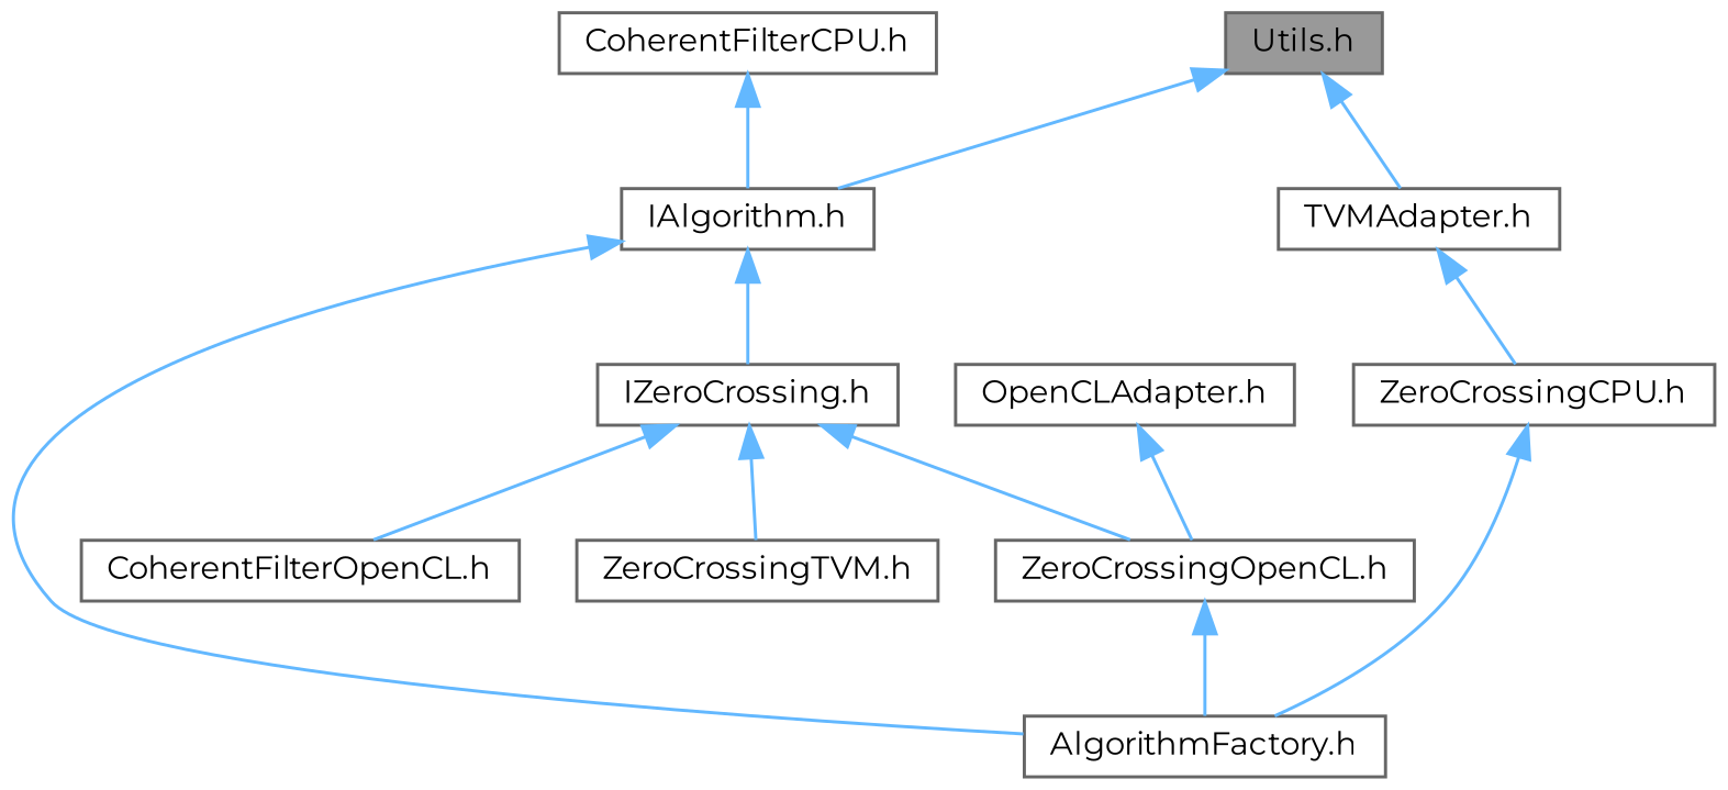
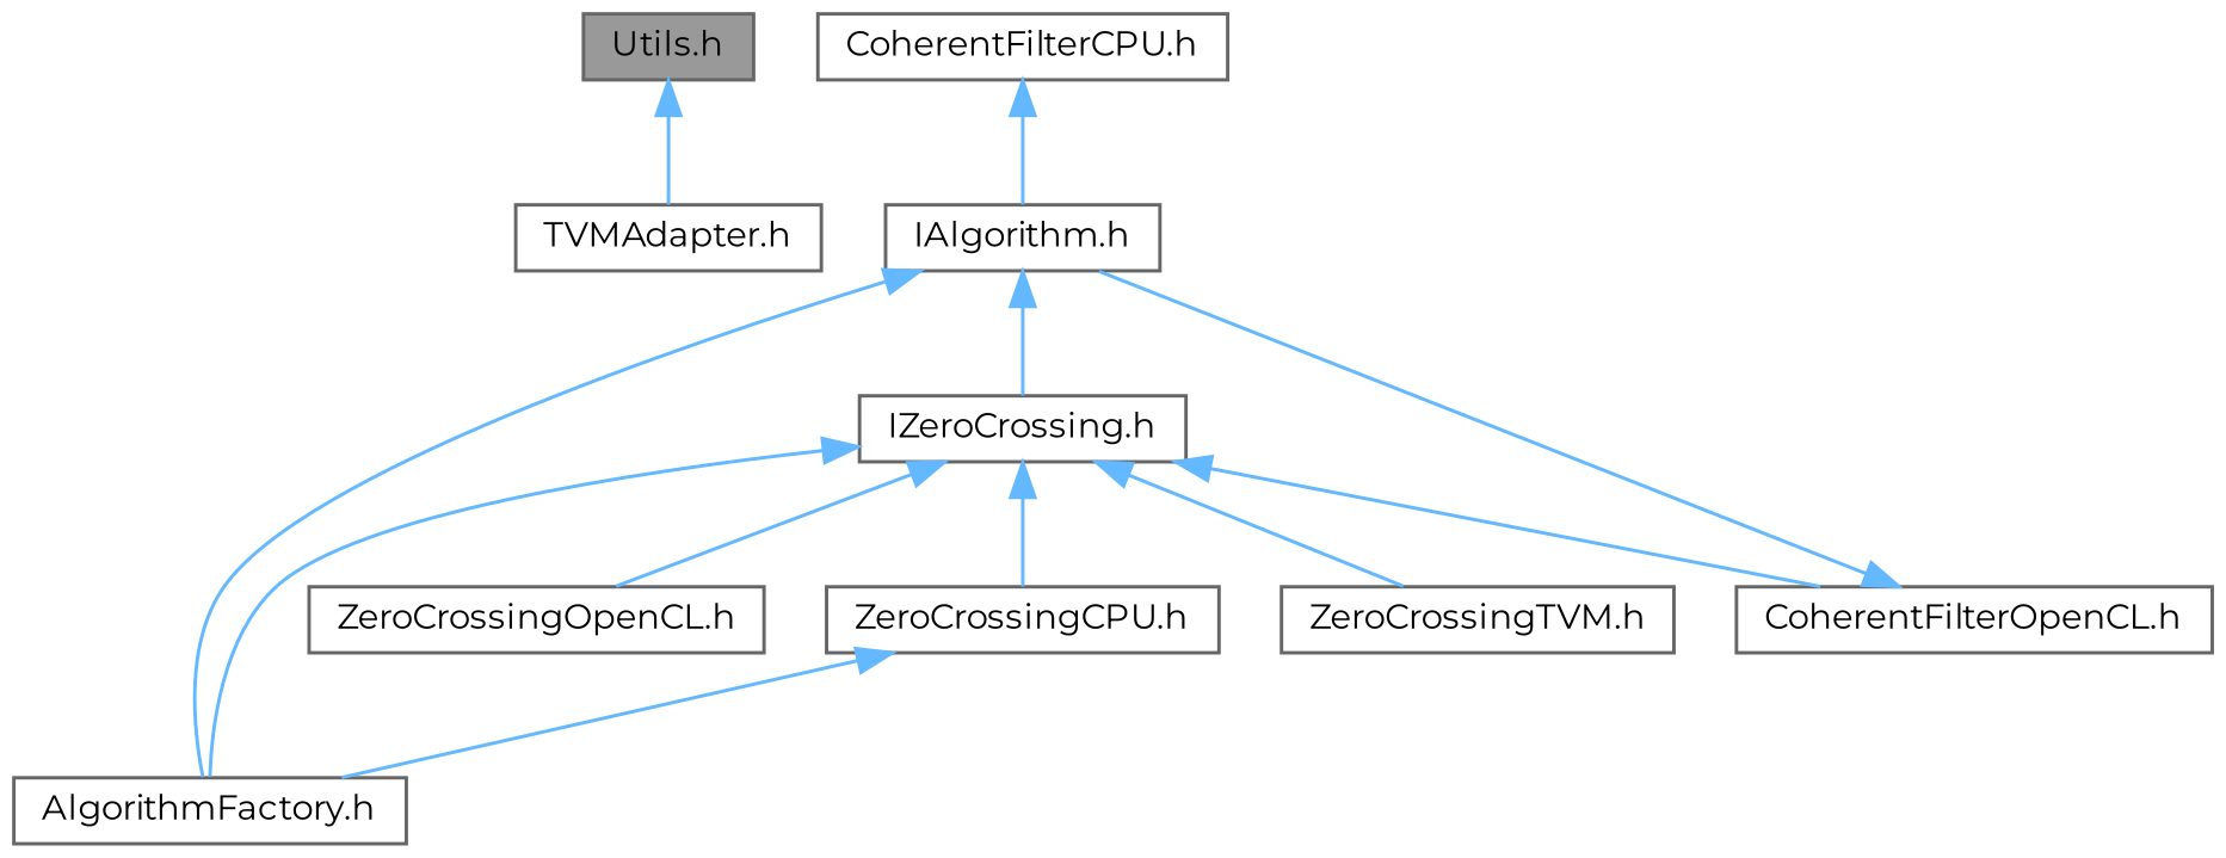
  digraph {
    fontname=Montserrat
    node [color=grey40 fillcolor=white fontname=Montserrat fontsize=10 shape=box style=filled]
    edge [color=steelblue1 dir=back fontname=Montserrat fontsize=10 labelfontname=Helvetica labelfontsize=10 style=solid]
    n1 [color=gray40 fillcolor=grey60 fontcolor=black height=0.2 label="Utils.h" width=0.4]
    n2 [height=0.2 label="IAlgorithm.h" width=0.4]
    n3 [height=0.2 label="TVMAdapter.h" width=0.4]
    n4 [height=0.2 label="AlgorithmFactory.h" width=0.4]
    n5 [height=0.2 label="IZeroCrossing.h" width=0.4]
-   n6 [height=0.2 label="OpenCLAdapter.h" width=0.4]
    n7 [height=0.2 label="ZeroCrossingOpenCL.h" width=0.4]
    n8 [height=0.2 label="CoherentFilterCPU.h" width=0.4]
    n9 [height=0.2 label="CoherentFilterOpenCL.h" width=0.4]
    n10 [height=0.2 label="ZeroCrossingCPU.h" width=0.4]
    n11 [height=0.2 label="ZeroCrossingTVM.h" width=0.4]
-   n1 -> n2
+   n9 -> n2
    n1 -> n3
    n2 -> n4
    n2 -> n5
    n5 -> n7
    n5 -> n9
-   n3 -> n10
+   n5 -> n10
    n5 -> n11
-   n6 -> n7
-   n7 -> n4
+   n5 -> n4
    n8 -> n2
    n10 -> n4
  }
